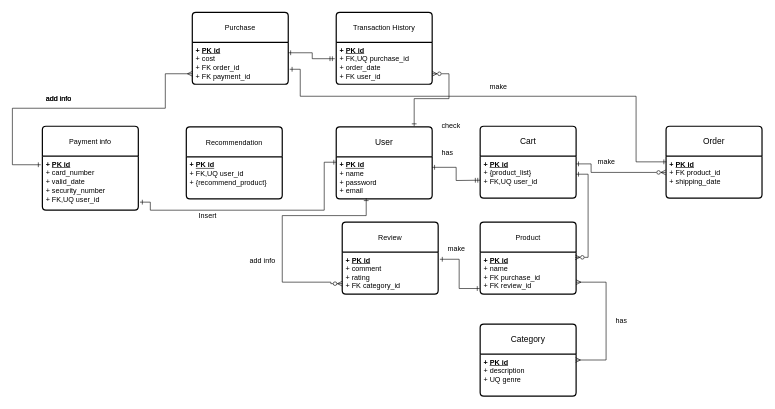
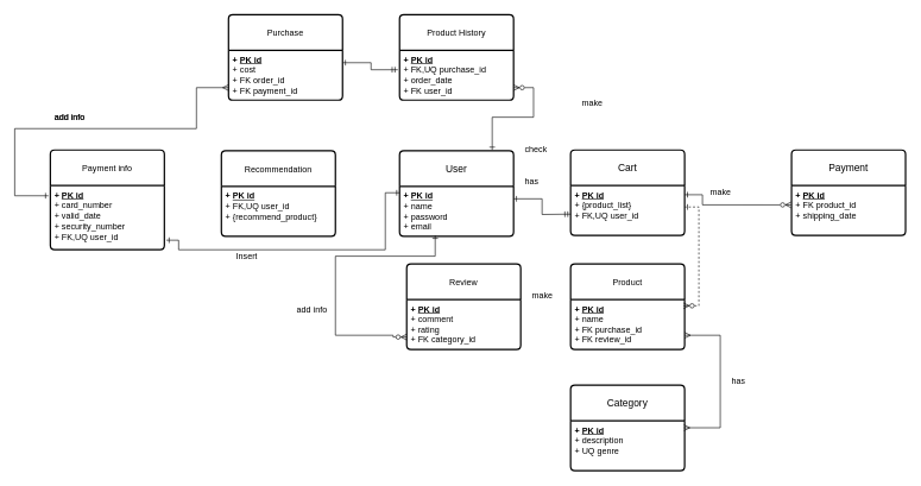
  <mxCell id="0" />
  <mxCell id="1" parent="0" />
  <mxCell id="2" value="User" style="swimlane;childLayout=stackLayout;horizontal=1;startSize=50;horizontalStack=0;rounded=1;fontSize=14;fontStyle=0;strokeWidth=2;resizeParent=0;resizeLast=1;shadow=0;dashed=0;align=center;arcSize=4;whiteSpace=wrap;html=1;" parent="1" vertex="1"><mxGeometry x="560" y="211" width="160" height="120" as="geometry"><mxRectangle x="360" y="180" width="70" height="50" as="alternateBounds" /></mxGeometry></mxCell>
  <mxCell id="3" value="&lt;b&gt;+&amp;nbsp;&lt;/b&gt;&lt;b&gt;&lt;u&gt;PK id&lt;/u&gt;&lt;/b&gt;&lt;div&gt;+ name&lt;/div&gt;&lt;div&gt;+ password&lt;/div&gt;&lt;div&gt;+ email&lt;/div&gt;" style="align=left;strokeColor=none;fillColor=none;spacingLeft=4;fontSize=12;verticalAlign=top;resizable=0;rotatable=0;part=1;html=1;" parent="2" vertex="1"><mxGeometry y="50" width="160" height="70" as="geometry" /></mxCell>
  <mxCell id="4" value="Category" style="swimlane;childLayout=stackLayout;horizontal=1;startSize=50;horizontalStack=0;rounded=1;fontSize=14;fontStyle=0;strokeWidth=2;resizeParent=0;resizeLast=1;shadow=0;dashed=0;align=center;arcSize=4;whiteSpace=wrap;html=1;" parent="1" vertex="1"><mxGeometry x="800" y="540" width="160" height="120" as="geometry" /></mxCell>
  <mxCell id="5" value="&lt;span style=&quot;background-color: initial;&quot;&gt;&lt;b&gt;+&amp;nbsp;&lt;/b&gt;&lt;/span&gt;&lt;b&gt;&lt;u&gt;PK id&lt;/u&gt;&lt;/b&gt;&lt;div&gt;+ description&lt;br&gt;&lt;span style=&quot;background-color: initial;&quot;&gt;+ UQ genre&lt;/span&gt;&lt;/div&gt;" style="align=left;strokeColor=none;fillColor=none;spacingLeft=4;fontSize=12;verticalAlign=top;resizable=0;rotatable=0;part=1;html=1;" parent="4" vertex="1"><mxGeometry y="50" width="160" height="70" as="geometry" /></mxCell>
  <mxCell id="6" value="&lt;span style=&quot;font-size: 12px;&quot;&gt;Product&lt;/span&gt;" style="swimlane;childLayout=stackLayout;horizontal=1;startSize=50;horizontalStack=0;rounded=1;fontSize=14;fontStyle=0;strokeWidth=2;resizeParent=0;resizeLast=1;shadow=0;dashed=0;align=center;arcSize=4;whiteSpace=wrap;html=1;" parent="1" vertex="1"><mxGeometry x="800" y="370" width="160" height="120" as="geometry" /></mxCell>
  <mxCell id="7" value="&lt;span style=&quot;background-color: initial;&quot;&gt;&lt;b&gt;+&amp;nbsp;&lt;/b&gt;&lt;/span&gt;&lt;b&gt;&lt;u&gt;PK id&lt;/u&gt;&lt;/b&gt;&lt;br&gt;&lt;span style=&quot;background-color: initial;&quot;&gt;+ name&lt;/span&gt;&lt;br&gt;&lt;span style=&quot;background-color: initial;&quot;&gt;+ FK purchase_id&lt;/span&gt;&lt;br&gt;&lt;span style=&quot;background-color: initial;&quot;&gt;+ FK review_id&lt;/span&gt;" style="align=left;strokeColor=none;fillColor=none;spacingLeft=4;fontSize=12;verticalAlign=top;resizable=0;rotatable=0;part=1;html=1;" parent="6" vertex="1"><mxGeometry y="50" width="160" height="70" as="geometry" /></mxCell>
  <mxCell id="8" value="&lt;span style=&quot;font-size: 12px;&quot;&gt;Review&lt;/span&gt;" style="swimlane;childLayout=stackLayout;horizontal=1;startSize=50;horizontalStack=0;rounded=1;fontSize=14;fontStyle=0;strokeWidth=2;resizeParent=0;resizeLast=1;shadow=0;dashed=0;align=center;arcSize=4;whiteSpace=wrap;html=1;" parent="1" vertex="1"><mxGeometry x="570" y="370" width="160" height="120" as="geometry" /></mxCell>
  <mxCell id="9" value="&lt;span style=&quot;background-color: initial;&quot;&gt;&lt;b&gt;+&amp;nbsp;&lt;/b&gt;&lt;/span&gt;&lt;b&gt;&lt;u&gt;PK id&lt;/u&gt;&lt;/b&gt;&lt;br&gt;&lt;span style=&quot;background-color: initial;&quot;&gt;+ comment&lt;/span&gt;&lt;br&gt;&lt;span style=&quot;background-color: initial;&quot;&gt;+ rating&lt;/span&gt;&lt;br&gt;&lt;span style=&quot;background-color: initial;&quot;&gt;+ FK category_id&lt;/span&gt;" style="align=left;strokeColor=none;fillColor=none;spacingLeft=4;fontSize=12;verticalAlign=top;resizable=0;rotatable=0;part=1;html=1;" parent="8" vertex="1"><mxGeometry y="50" width="160" height="70" as="geometry" /></mxCell>
  <mxCell id="10" value="&lt;span style=&quot;font-size: 12px;&quot;&gt;Payment info&lt;/span&gt;" style="swimlane;childLayout=stackLayout;horizontal=1;startSize=50;horizontalStack=0;rounded=1;fontSize=14;fontStyle=0;strokeWidth=2;resizeParent=0;resizeLast=1;shadow=0;dashed=0;align=center;arcSize=4;whiteSpace=wrap;html=1;" parent="1" vertex="1"><mxGeometry x="70" y="210" width="160" height="140" as="geometry" /></mxCell>
  <mxCell id="11" value="&lt;span style=&quot;background-color: initial;&quot;&gt;&lt;b&gt;+&amp;nbsp;&lt;/b&gt;&lt;/span&gt;&lt;b&gt;&lt;u&gt;PK id&lt;/u&gt;&lt;/b&gt;&lt;br&gt;&lt;span style=&quot;background-color: initial;&quot;&gt;+ card_number&lt;/span&gt;&lt;br&gt;&lt;span style=&quot;background-color: initial;&quot;&gt;+ valid_date&lt;/span&gt;&lt;br&gt;&lt;span style=&quot;background-color: initial;&quot;&gt;+ security_number&lt;/span&gt;&lt;br&gt;&lt;span style=&quot;background-color: initial;&quot;&gt;+ FK,UQ user_id&lt;/span&gt;" style="align=left;strokeColor=none;fillColor=none;spacingLeft=4;fontSize=12;verticalAlign=top;resizable=0;rotatable=0;part=1;html=1;" parent="10" vertex="1"><mxGeometry y="50" width="160" height="90" as="geometry" /></mxCell>
  <mxCell id="12" value="&lt;span style=&quot;font-size: 12px;&quot;&gt;R&lt;/span&gt;&lt;span style=&quot;font-size: 12px; background-color: initial;&quot;&gt;ecommendation&lt;/span&gt;" style="swimlane;childLayout=stackLayout;horizontal=1;startSize=50;horizontalStack=0;rounded=1;fontSize=14;fontStyle=0;strokeWidth=2;resizeParent=0;resizeLast=1;shadow=0;dashed=0;align=center;arcSize=4;whiteSpace=wrap;html=1;" parent="1" vertex="1"><mxGeometry x="310" y="211" width="160" height="120" as="geometry" /></mxCell>
  <mxCell id="13" value="&lt;span style=&quot;background-color: initial;&quot;&gt;&lt;b&gt;+&amp;nbsp;&lt;/b&gt;&lt;/span&gt;&lt;b&gt;&lt;u&gt;PK id&lt;/u&gt;&lt;/b&gt;&lt;br&gt;&lt;span style=&quot;background-color: initial;&quot;&gt;+ FK,UQ user_id&lt;/span&gt;&lt;br&gt;&lt;span style=&quot;background-color: initial;&quot;&gt;+ {recommend_product}&lt;/span&gt;" style="align=left;strokeColor=none;fillColor=none;spacingLeft=4;fontSize=12;verticalAlign=top;resizable=0;rotatable=0;part=1;html=1;" parent="12" vertex="1"><mxGeometry y="50" width="160" height="70" as="geometry" /></mxCell>
  <mxCell id="14" value="&lt;span style=&quot;font-size: 12px;&quot;&gt;Purchase&lt;/span&gt;" style="swimlane;childLayout=stackLayout;horizontal=1;startSize=50;horizontalStack=0;rounded=1;fontSize=14;fontStyle=0;strokeWidth=2;resizeParent=0;resizeLast=1;shadow=0;dashed=0;align=center;arcSize=4;whiteSpace=wrap;html=1;" parent="1" vertex="1"><mxGeometry x="320" y="20" width="160" height="120" as="geometry" /></mxCell>
  <mxCell id="15" value="&lt;span style=&quot;background-color: initial;&quot;&gt;&lt;b&gt;+&amp;nbsp;&lt;/b&gt;&lt;/span&gt;&lt;b&gt;&lt;u&gt;PK id&lt;/u&gt;&lt;/b&gt;&lt;br&gt;&lt;span style=&quot;background-color: initial;&quot;&gt;+ cost&lt;/span&gt;&lt;br&gt;&lt;span style=&quot;background-color: initial;&quot;&gt;+ FK order_id&lt;/span&gt;&lt;br&gt;&lt;span style=&quot;background-color: initial;&quot;&gt;+ FK payment_id&lt;/span&gt;" style="align=left;strokeColor=none;fillColor=none;spacingLeft=4;fontSize=12;verticalAlign=top;resizable=0;rotatable=0;part=1;html=1;" parent="14" vertex="1"><mxGeometry y="50" width="160" height="70" as="geometry" /></mxCell>
- <mxCell id="16" value="&lt;span style=&quot;font-size: 12px;&quot;&gt;Transaction History&lt;/span&gt;" style="swimlane;childLayout=stackLayout;horizontal=1;startSize=50;horizontalStack=0;rounded=1;fontSize=14;fontStyle=0;strokeWidth=2;resizeParent=0;resizeLast=1;shadow=0;dashed=0;align=center;arcSize=4;whiteSpace=wrap;html=1;" parent="1" vertex="1"><mxGeometry x="560" y="20" width="160" height="120" as="geometry" /></mxCell>
+ <mxCell id="16" value="&lt;span style=&quot;font-size: 12px;&quot;&gt;Product History&lt;/span&gt;" style="swimlane;childLayout=stackLayout;horizontal=1;startSize=50;horizontalStack=0;rounded=1;fontSize=14;fontStyle=0;strokeWidth=2;resizeParent=0;resizeLast=1;shadow=0;dashed=0;align=center;arcSize=4;whiteSpace=wrap;html=1;" parent="1" vertex="1"><mxGeometry x="560" y="20" width="160" height="120" as="geometry" /></mxCell>
  <mxCell id="17" value="&lt;span style=&quot;background-color: initial;&quot;&gt;&lt;b&gt;+ &lt;u&gt;PK id&lt;/u&gt;&lt;/b&gt;&lt;/span&gt;&lt;br&gt;&lt;span style=&quot;background-color: initial;&quot;&gt;+ FK,UQ purchase_id&lt;/span&gt;&lt;br&gt;&lt;span style=&quot;background-color: initial;&quot;&gt;+ order_date&lt;/span&gt;&lt;br&gt;&lt;span style=&quot;background-color: initial;&quot;&gt;+ FK user_id&lt;/span&gt;" style="align=left;strokeColor=none;fillColor=none;spacingLeft=4;fontSize=12;verticalAlign=top;resizable=0;rotatable=0;part=1;html=1;" parent="16" vertex="1"><mxGeometry y="50" width="160" height="70" as="geometry" /></mxCell>
- <mxCell id="18" value="Order" style="swimlane;childLayout=stackLayout;horizontal=1;startSize=50;horizontalStack=0;rounded=1;fontSize=14;fontStyle=0;strokeWidth=2;resizeParent=0;resizeLast=1;shadow=0;dashed=0;align=center;arcSize=4;whiteSpace=wrap;html=1;" parent="1" vertex="1"><mxGeometry x="1110" y="210" width="160" height="120" as="geometry" /></mxCell>
+ <mxCell id="18" value="Payment" style="swimlane;childLayout=stackLayout;horizontal=1;startSize=50;horizontalStack=0;rounded=1;fontSize=14;fontStyle=0;strokeWidth=2;resizeParent=0;resizeLast=1;shadow=0;dashed=0;align=center;arcSize=4;whiteSpace=wrap;html=1;" parent="1" vertex="1"><mxGeometry x="1110" y="210" width="160" height="120" as="geometry" /></mxCell>
  <mxCell id="19" value="&lt;span style=&quot;background-color: initial;&quot;&gt;&lt;b&gt;+&amp;nbsp;&lt;/b&gt;&lt;/span&gt;&lt;b&gt;&lt;u&gt;PK id&lt;/u&gt;&lt;/b&gt;&lt;br&gt;&lt;span style=&quot;background-color: initial;&quot;&gt;+ FK product_id&lt;/span&gt;&lt;br&gt;&lt;span style=&quot;background-color: initial;&quot;&gt;+ shipping_date&lt;/span&gt;" style="align=left;strokeColor=none;fillColor=none;spacingLeft=4;fontSize=12;verticalAlign=top;resizable=0;rotatable=0;part=1;html=1;" parent="18" vertex="1"><mxGeometry y="50" width="160" height="70" as="geometry" /></mxCell>
  <mxCell id="20" value="Cart" style="swimlane;childLayout=stackLayout;horizontal=1;startSize=50;horizontalStack=0;rounded=1;fontSize=14;fontStyle=0;strokeWidth=2;resizeParent=0;resizeLast=1;shadow=0;dashed=0;align=center;arcSize=4;whiteSpace=wrap;html=1;" parent="1" vertex="1"><mxGeometry x="800" y="210" width="160" height="120" as="geometry" /></mxCell>
  <mxCell id="21" value="&lt;span style=&quot;background-color: initial;&quot;&gt;&lt;b&gt;+&amp;nbsp;&lt;/b&gt;&lt;/span&gt;&lt;b&gt;&lt;u&gt;PK id&lt;/u&gt;&lt;/b&gt;&lt;br&gt;&lt;span style=&quot;background-color: initial;&quot;&gt;+ {product_list}&lt;/span&gt;&lt;br&gt;&lt;span style=&quot;background-color: initial;&quot;&gt;+ FK,UQ user_id&lt;/span&gt;" style="align=left;strokeColor=none;fillColor=none;spacingLeft=4;fontSize=12;verticalAlign=top;resizable=0;rotatable=0;part=1;html=1;" parent="20" vertex="1"><mxGeometry y="50" width="160" height="70" as="geometry" /></mxCell>
  <mxCell id="22" value="" style="endArrow=ERmandOne;html=1;rounded=0;exitX=1;exitY=0.25;exitDx=0;exitDy=0;edgeStyle=orthogonalEdgeStyle;startArrow=ERone;startFill=0;endFill=0;" parent="1" source="3" edge="1"><mxGeometry relative="1" as="geometry"><mxPoint x="740" y="340" as="sourcePoint" /><mxPoint x="800" y="300" as="targetPoint" /></mxGeometry></mxCell>
  <mxCell id="23" value="" style="endArrow=ERzeroToMany;html=1;rounded=0;edgeStyle=orthogonalEdgeStyle;entryX=0;entryY=0.75;entryDx=0;entryDy=0;startArrow=ERone;startFill=0;endFill=0;" parent="1" target="9" edge="1"><mxGeometry relative="1" as="geometry"><mxPoint x="610" y="330" as="sourcePoint" /><mxPoint x="551" y="485" as="targetPoint" /><Array as="points"><mxPoint x="610" y="359" /><mxPoint x="470" y="359" /><mxPoint x="470" y="470" /><mxPoint x="551" y="470" /><mxPoint x="551" y="473" /></Array></mxGeometry></mxCell>
  <mxCell id="24" value="" style="endArrow=ERmany;html=1;rounded=0;exitX=0.995;exitY=0.14;exitDx=0;exitDy=0;exitPerimeter=0;edgeStyle=orthogonalEdgeStyle;startArrow=ERmany;startFill=0;endFill=0;" parent="1" source="5" edge="1"><mxGeometry relative="1" as="geometry"><mxPoint x="990" y="560" as="sourcePoint" /><mxPoint x="960" y="470" as="targetPoint" /><Array as="points"><mxPoint x="1010" y="600" /><mxPoint x="1010" y="470" /><mxPoint x="959" y="470" /></Array></mxGeometry></mxCell>
- <mxCell id="25" value="" style="endArrow=ERone;html=1;rounded=0;exitX=0.99;exitY=0.123;exitDx=0;exitDy=0;exitPerimeter=0;edgeStyle=orthogonalEdgeStyle;startArrow=ERzeroToMany;startFill=0;endFill=0;" parent="1" source="7" target="21" edge="1"><mxGeometry relative="1" as="geometry"><mxPoint x="980" y="424.79" as="sourcePoint" /><mxPoint x="986.4" y="300" as="targetPoint" /><Array as="points"><mxPoint x="980" y="429" /><mxPoint x="980" y="290" /></Array></mxGeometry></mxCell>
+ <mxCell id="25" value="" style="endArrow=ERone;html=1;rounded=0;exitX=0.99;exitY=0.123;exitDx=0;exitDy=0;exitPerimeter=0;edgeStyle=orthogonalEdgeStyle;startArrow=ERzeroToMany;startFill=0;endFill=0;dashed=1;" parent="1" source="7" target="21" edge="1"><mxGeometry relative="1" as="geometry"><mxPoint x="980" y="424.79" as="sourcePoint" /><mxPoint x="986.4" y="300" as="targetPoint" /><Array as="points"><mxPoint x="980" y="429" /><mxPoint x="980" y="290" /></Array></mxGeometry></mxCell>
  <mxCell id="26" value="" style="endArrow=ERzeroToMany;html=1;rounded=0;exitX=0.645;exitY=0.04;exitDx=0;exitDy=0;exitPerimeter=0;edgeStyle=orthogonalEdgeStyle;entryX=1;entryY=0.75;entryDx=0;entryDy=0;endFill=0;startArrow=ERone;startFill=0;" parent="1" target="17" edge="1"><mxGeometry relative="1" as="geometry"><mxPoint x="690" y="210" as="sourcePoint" /><mxPoint x="746.8" y="124.2" as="targetPoint" /><Array as="points"><mxPoint x="690" y="164" /><mxPoint x="748" y="164" /><mxPoint x="748" y="123" /></Array></mxGeometry></mxCell>
- <mxCell id="27" value="" style="endArrow=ERone;html=1;rounded=0;exitX=1.018;exitY=0.169;exitDx=0;exitDy=0;exitPerimeter=0;entryX=-0.005;entryY=0.866;entryDx=0;entryDy=0;entryPerimeter=0;edgeStyle=orthogonalEdgeStyle;startArrow=ERone;startFill=0;endFill=0;" parent="1" source="9" target="7" edge="1"><mxGeometry relative="1" as="geometry"><mxPoint x="590" y="410" as="sourcePoint" /><mxPoint x="750" y="410" as="targetPoint" /></mxGeometry></mxCell>
  <mxCell id="28" value="" style="endArrow=ERmany;html=1;rounded=0;entryX=0;entryY=0.75;entryDx=0;entryDy=0;exitX=-0.017;exitY=0.158;exitDx=0;exitDy=0;exitPerimeter=0;edgeStyle=orthogonalEdgeStyle;startArrow=ERone;startFill=0;endFill=0;" parent="1" source="11" target="15" edge="1"><mxGeometry relative="1" as="geometry"><mxPoint x="20" y="170" as="sourcePoint" /><mxPoint x="180" y="170" as="targetPoint" /><Array as="points"><mxPoint x="20" y="274" /><mxPoint x="20" y="180" /><mxPoint x="275" y="180" /><mxPoint x="275" y="123" /></Array></mxGeometry></mxCell>
  <mxCell id="29" value="" style="endArrow=ERmandOne;html=1;rounded=0;exitX=1;exitY=0.25;exitDx=0;exitDy=0;entryX=-0.015;entryY=0.391;entryDx=0;entryDy=0;entryPerimeter=0;edgeStyle=orthogonalEdgeStyle;startArrow=ERone;startFill=0;endFill=0;" parent="1" source="15" target="17" edge="1"><mxGeometry relative="1" as="geometry"><mxPoint x="440" y="180" as="sourcePoint" /><mxPoint x="600" y="180" as="targetPoint" /></mxGeometry></mxCell>
- <mxCell id="30" value="" style="endArrow=ERone;html=1;rounded=0;exitX=1.015;exitY=0.643;exitDx=0;exitDy=0;exitPerimeter=0;entryX=0.002;entryY=0.134;entryDx=0;entryDy=0;entryPerimeter=0;edgeStyle=orthogonalEdgeStyle;startArrow=ERone;startFill=0;endFill=0;" parent="1" source="15" target="19" edge="1"><mxGeometry relative="1" as="geometry"><mxPoint x="490" y="170" as="sourcePoint" /><mxPoint x="650" y="170" as="targetPoint" /><Array as="points"><mxPoint x="500" y="115" /><mxPoint x="500" y="160" /><mxPoint x="1060" y="160" /><mxPoint x="1060" y="269" /></Array></mxGeometry></mxCell>
  <mxCell id="31" value="" style="endArrow=ERone;html=1;rounded=0;edgeStyle=orthogonalEdgeStyle;startArrow=ERone;startFill=0;endFill=0;exitX=1.017;exitY=0.851;exitDx=0;exitDy=0;exitPerimeter=0;" parent="1" source="11" edge="1"><mxGeometry relative="1" as="geometry"><mxPoint x="240" y="336" as="sourcePoint" /><mxPoint x="560" y="270" as="targetPoint" /><Array as="points"><mxPoint x="250" y="337" /><mxPoint x="250" y="350" /><mxPoint x="540" y="350" /><mxPoint x="540" y="270" /></Array></mxGeometry></mxCell>
  <mxCell id="32" value="" style="endArrow=ERzeroToMany;html=1;rounded=0;exitX=1.03;exitY=0.157;exitDx=0;exitDy=0;exitPerimeter=0;entryX=-0.003;entryY=0.386;entryDx=0;entryDy=0;entryPerimeter=0;edgeStyle=orthogonalEdgeStyle;startArrow=ERone;startFill=0;endFill=0;" parent="1" target="19" edge="1"><mxGeometry relative="1" as="geometry"><mxPoint x="960" y="272.79" as="sourcePoint" /><mxPoint x="1028.88" y="287.21" as="targetPoint" /><Array as="points"><mxPoint x="985" y="273" /><mxPoint x="985" y="287" /></Array></mxGeometry></mxCell>
  <mxCell id="33" value="&lt;span style=&quot;text-align: center;&quot;&gt;add info&lt;/span&gt;" style="text;strokeColor=none;fillColor=none;spacingLeft=4;spacingRight=4;overflow=hidden;rotatable=0;points=[[0,0.5],[1,0.5]];portConstraint=eastwest;fontSize=12;whiteSpace=wrap;html=1;" parent="1" vertex="1"><mxGeometry x="70" y="150" width="60" height="30" as="geometry" /></mxCell>
  <mxCell id="34" value="&lt;span style=&quot;text-align: center;&quot;&gt;add info&lt;/span&gt;" style="text;strokeColor=none;fillColor=none;spacingLeft=4;spacingRight=4;overflow=hidden;rotatable=0;points=[[0,0.5],[1,0.5]];portConstraint=eastwest;fontSize=12;whiteSpace=wrap;html=1;" parent="1" vertex="1"><mxGeometry x="70" y="150" width="60" height="30" as="geometry" /></mxCell>
  <mxCell id="35" value="&lt;span style=&quot;text-align: center;&quot;&gt;Insert&lt;/span&gt;" style="text;strokeColor=none;fillColor=none;spacingLeft=4;spacingRight=4;overflow=hidden;rotatable=0;points=[[0,0.5],[1,0.5]];portConstraint=eastwest;fontSize=12;whiteSpace=wrap;html=1;" parent="1" vertex="1"><mxGeometry x="325" y="345" width="60" height="30" as="geometry" /></mxCell>
  <mxCell id="36" value="&lt;span style=&quot;text-align: center;&quot;&gt;make&lt;/span&gt;" style="text;strokeColor=none;fillColor=none;spacingLeft=4;spacingRight=4;overflow=hidden;rotatable=0;points=[[0,0.5],[1,0.5]];portConstraint=eastwest;fontSize=12;whiteSpace=wrap;html=1;" parent="1" vertex="1"><mxGeometry x="740" y="400" width="60" height="30" as="geometry" /></mxCell>
  <mxCell id="37" value="&lt;span style=&quot;text-align: center;&quot;&gt;add info&lt;/span&gt;" style="text;strokeColor=none;fillColor=none;spacingLeft=4;spacingRight=4;overflow=hidden;rotatable=0;points=[[0,0.5],[1,0.5]];portConstraint=eastwest;fontSize=12;whiteSpace=wrap;html=1;" parent="1" vertex="1"><mxGeometry x="410" y="420" width="60" height="30" as="geometry" /></mxCell>
  <mxCell id="38" value="&lt;span style=&quot;text-align: center;&quot;&gt;has&lt;/span&gt;" style="text;strokeColor=none;fillColor=none;spacingLeft=4;spacingRight=4;overflow=hidden;rotatable=0;points=[[0,0.5],[1,0.5]];portConstraint=eastwest;fontSize=12;whiteSpace=wrap;html=1;" parent="1" vertex="1"><mxGeometry x="730" y="240" width="60" height="30" as="geometry" /></mxCell>
  <mxCell id="39" value="&lt;span style=&quot;text-align: center;&quot;&gt;make&lt;/span&gt;" style="text;strokeColor=none;fillColor=none;spacingLeft=4;spacingRight=4;overflow=hidden;rotatable=0;points=[[0,0.5],[1,0.5]];portConstraint=eastwest;fontSize=12;whiteSpace=wrap;html=1;" parent="1" vertex="1"><mxGeometry x="810" y="130" width="60" height="30" as="geometry" /></mxCell>
  <mxCell id="40" value="&lt;span style=&quot;text-align: center;&quot;&gt;has&lt;/span&gt;" style="text;strokeColor=none;fillColor=none;spacingLeft=4;spacingRight=4;overflow=hidden;rotatable=0;points=[[0,0.5],[1,0.5]];portConstraint=eastwest;fontSize=12;whiteSpace=wrap;html=1;" parent="1" vertex="1"><mxGeometry x="1020" y="520" width="60" height="30" as="geometry" /></mxCell>
  <mxCell id="41" value="&lt;span style=&quot;text-align: center;&quot;&gt;make&lt;/span&gt;" style="text;strokeColor=none;fillColor=none;spacingLeft=4;spacingRight=4;overflow=hidden;rotatable=0;points=[[0,0.5],[1,0.5]];portConstraint=eastwest;fontSize=12;whiteSpace=wrap;html=1;" parent="1" vertex="1"><mxGeometry x="990" y="256" width="60" height="30" as="geometry" /></mxCell>
  <mxCell id="42" value="&lt;span style=&quot;text-align: center;&quot;&gt;check&lt;/span&gt;" style="text;strokeColor=none;fillColor=none;spacingLeft=4;spacingRight=4;overflow=hidden;rotatable=0;points=[[0,0.5],[1,0.5]];portConstraint=eastwest;fontSize=12;whiteSpace=wrap;html=1;" parent="1" vertex="1"><mxGeometry x="730" y="195" width="60" height="30" as="geometry" /></mxCell>
